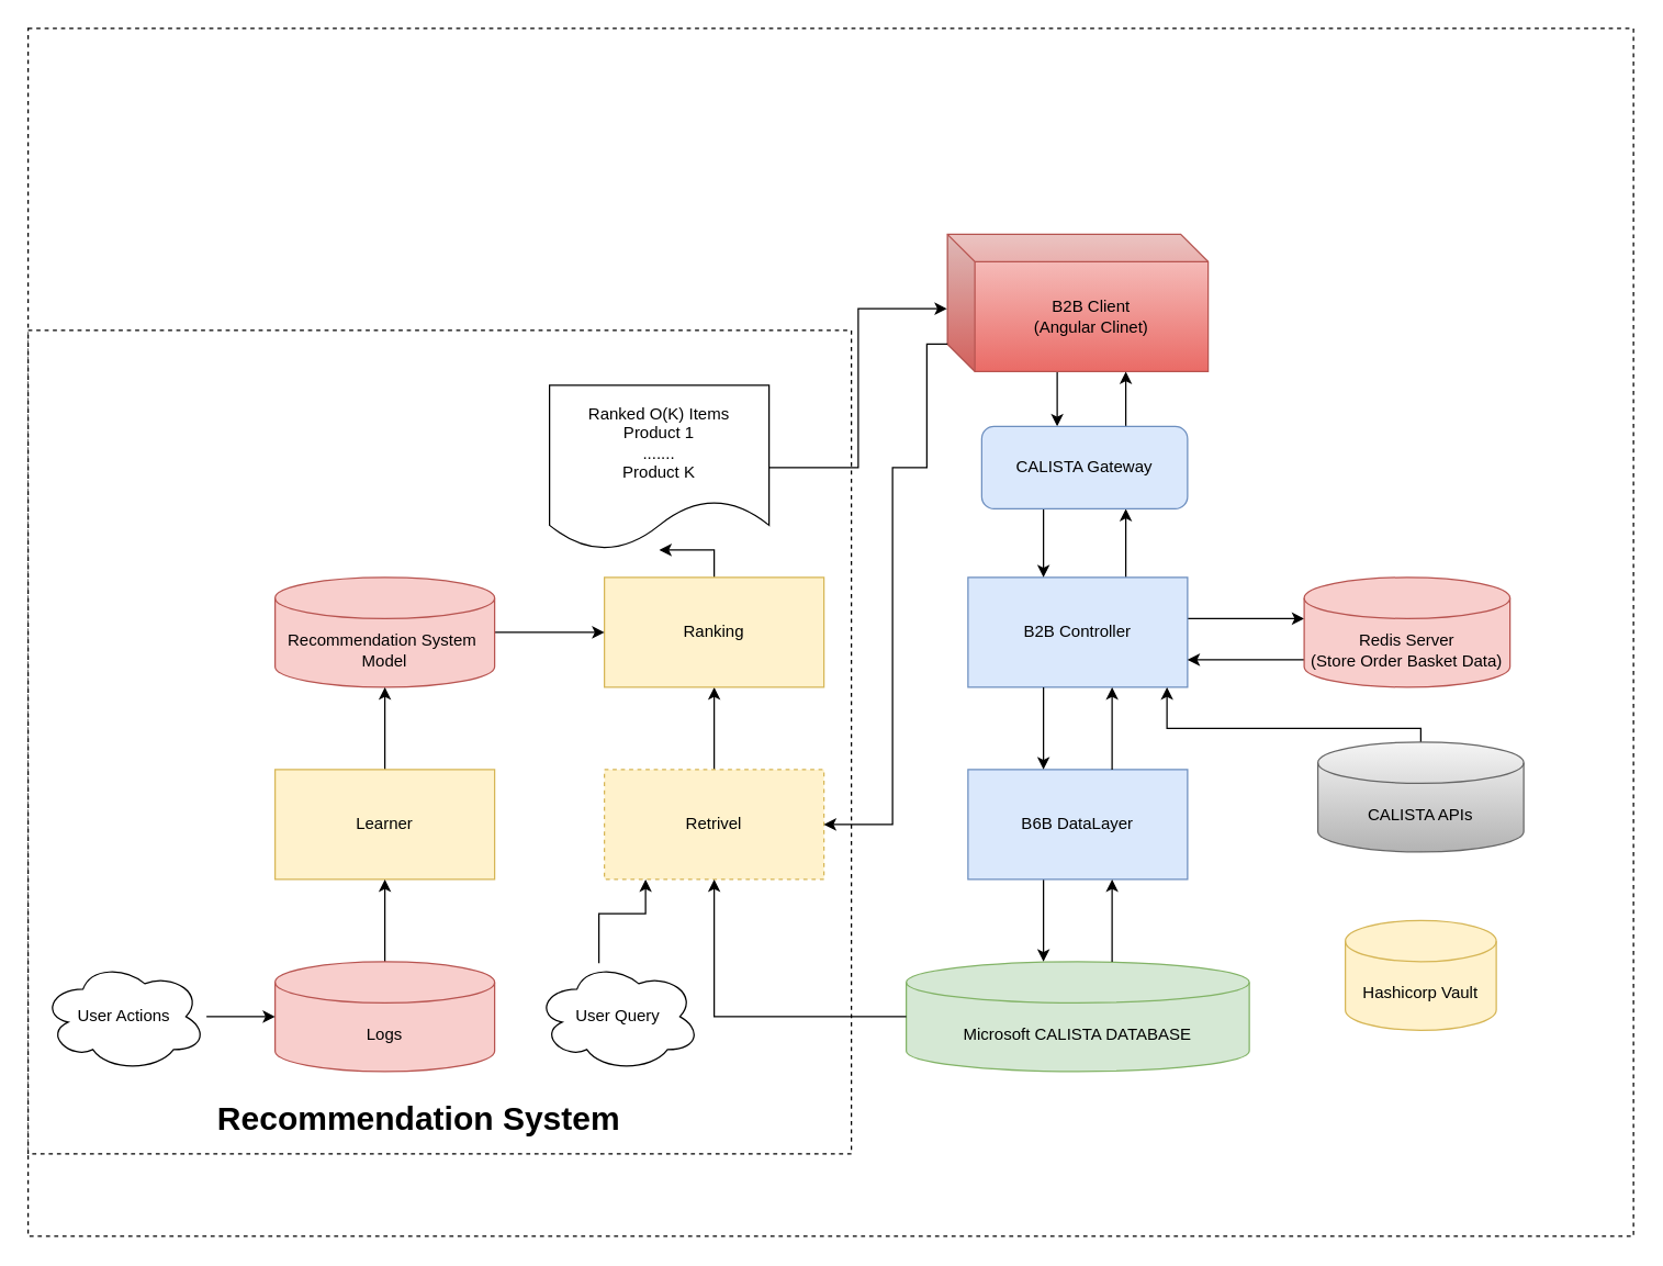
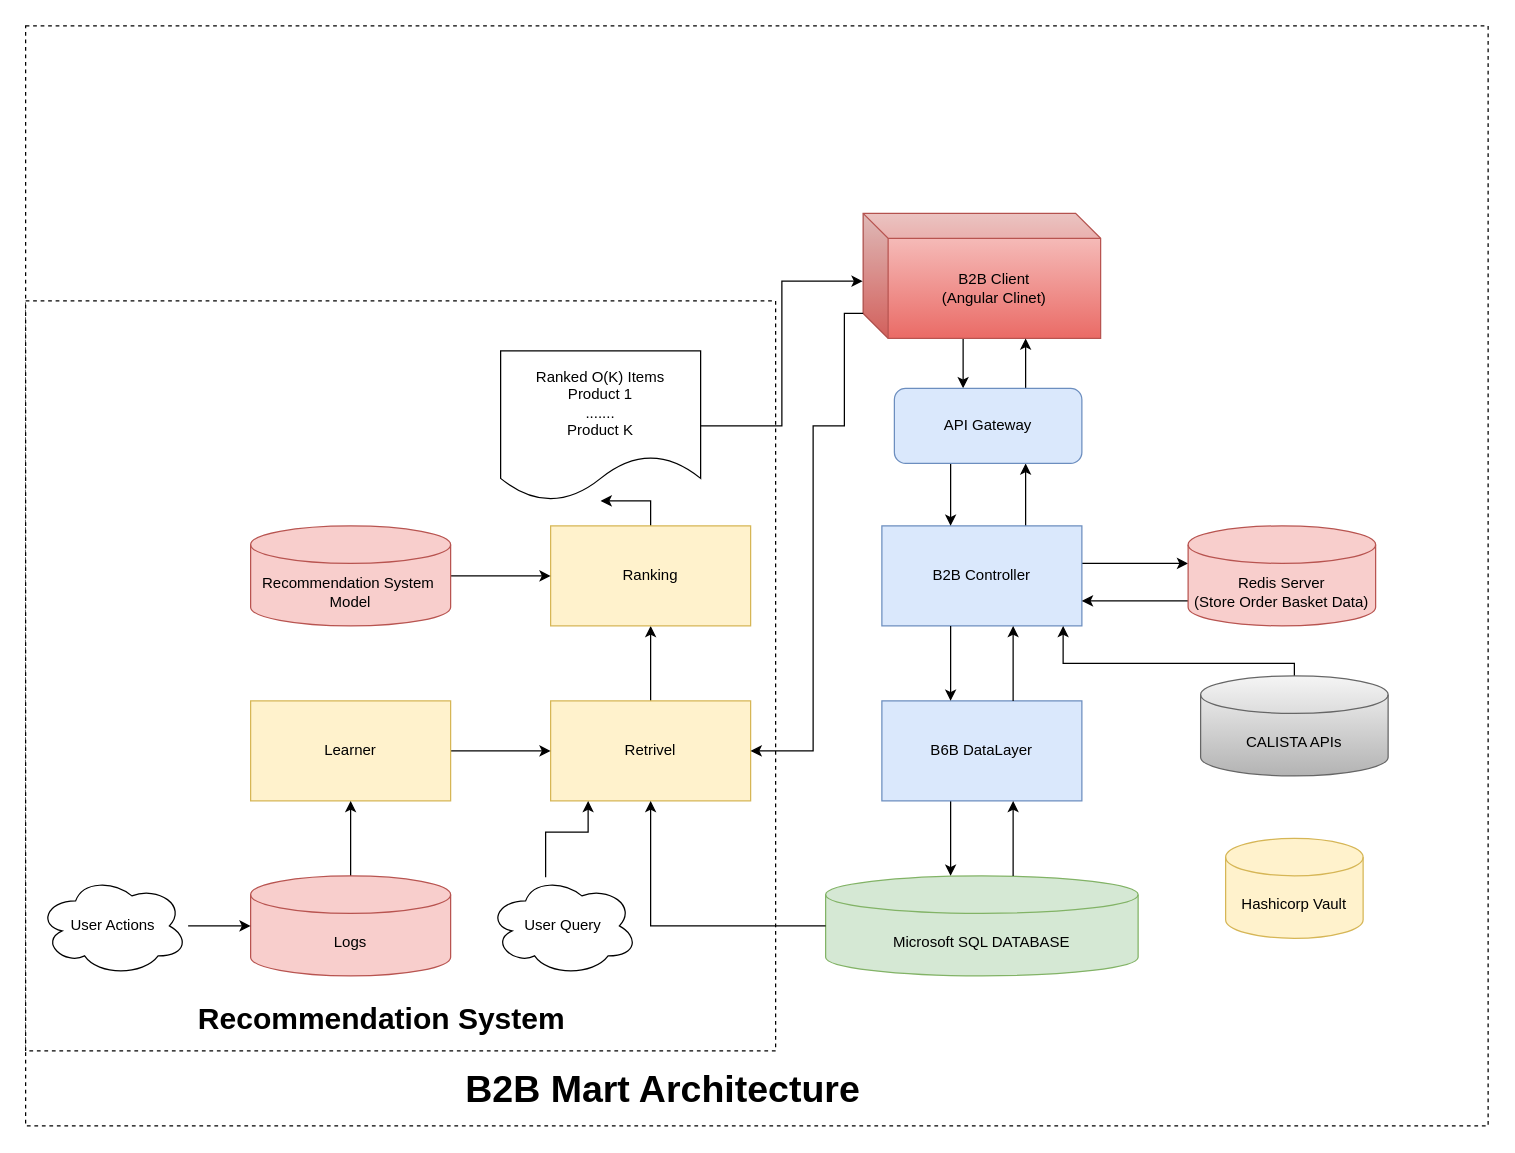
  <mxCell id="0" />
  <mxCell id="1" parent="0" />
  <mxCell id="2" value="" style="rounded=0;whiteSpace=wrap;html=1;dashed=1;fontSize=24;" parent="1" vertex="1"><mxGeometry x="20" y="20" width="1170" height="880" as="geometry" /></mxCell>
  <mxCell id="3" value="" style="rounded=0;whiteSpace=wrap;html=1;dashed=1;" parent="1" vertex="1"><mxGeometry x="20" y="240" width="600" height="600" as="geometry" /></mxCell>
  <mxCell id="4" value="" style="edgeStyle=orthogonalEdgeStyle;rounded=0;orthogonalLoop=1;jettySize=auto;html=1;" parent="1" source="6" target="14" edge="1"><mxGeometry relative="1" as="geometry"><Array as="points"><mxPoint x="900" y="450" /><mxPoint x="900" y="450" /></Array></mxGeometry></mxCell>
  <mxCell id="5" value="" style="edgeStyle=orthogonalEdgeStyle;rounded=0;orthogonalLoop=1;jettySize=auto;html=1;" parent="1" source="6" target="41" edge="1"><mxGeometry relative="1" as="geometry"><Array as="points"><mxPoint x="820" y="400" /><mxPoint x="820" y="400" /></Array></mxGeometry></mxCell>
  <mxCell id="6" value="B2B Controller" style="rounded=0;whiteSpace=wrap;html=1;fillColor=#dae8fc;strokeColor=#6c8ebf;" parent="1" vertex="1"><mxGeometry x="705" y="420" width="160" height="80" as="geometry" /></mxCell>
- <mxCell id="7" value="Microsoft CALISTA DATABASE" style="shape=cylinder3;whiteSpace=wrap;html=1;boundedLbl=1;backgroundOutline=1;size=15;fillColor=#d5e8d4;strokeColor=#82b366;" parent="1" vertex="1"><mxGeometry x="660" y="700" width="250" height="80" as="geometry" /></mxCell>
+ <mxCell id="7" value="Microsoft SQL DATABASE" style="shape=cylinder3;whiteSpace=wrap;html=1;boundedLbl=1;backgroundOutline=1;size=15;fillColor=#d5e8d4;strokeColor=#82b366;" parent="1" vertex="1"><mxGeometry x="660" y="700" width="250" height="80" as="geometry" /></mxCell>
  <mxCell id="8" value="" style="edgeStyle=orthogonalEdgeStyle;rounded=0;orthogonalLoop=1;jettySize=auto;html=1;" parent="1" source="9" target="7" edge="1"><mxGeometry relative="1" as="geometry"><Array as="points"><mxPoint x="760" y="670" /><mxPoint x="760" y="670" /></Array></mxGeometry></mxCell>
  <mxCell id="9" value="B6B DataLayer" style="rounded=0;whiteSpace=wrap;html=1;fillColor=#dae8fc;strokeColor=#6c8ebf;" parent="1" vertex="1"><mxGeometry x="705" y="560" width="160" height="80" as="geometry" /></mxCell>
  <mxCell id="10" value="" style="edgeStyle=orthogonalEdgeStyle;rounded=0;orthogonalLoop=1;jettySize=auto;html=1;" parent="1" target="9" edge="1"><mxGeometry relative="1" as="geometry"><mxPoint x="810" y="696" as="sourcePoint" /><mxPoint x="795" y="710" as="targetPoint" /><Array as="points"><mxPoint x="810" y="700" /><mxPoint x="810" y="700" /></Array></mxGeometry></mxCell>
  <mxCell id="11" value="" style="edgeStyle=orthogonalEdgeStyle;rounded=0;orthogonalLoop=1;jettySize=auto;html=1;" parent="1" edge="1"><mxGeometry relative="1" as="geometry"><mxPoint x="760" y="500" as="sourcePoint" /><mxPoint x="760" y="560" as="targetPoint" /><Array as="points"><mxPoint x="760" y="530" /><mxPoint x="760" y="530" /></Array></mxGeometry></mxCell>
  <mxCell id="12" value="" style="edgeStyle=orthogonalEdgeStyle;rounded=0;orthogonalLoop=1;jettySize=auto;html=1;" parent="1" edge="1"><mxGeometry relative="1" as="geometry"><mxPoint x="810" y="556" as="sourcePoint" /><mxPoint x="810" y="500" as="targetPoint" /><Array as="points"><mxPoint x="810" y="560" /><mxPoint x="810" y="560" /></Array></mxGeometry></mxCell>
  <mxCell id="13" value="" style="edgeStyle=orthogonalEdgeStyle;rounded=0;orthogonalLoop=1;jettySize=auto;html=1;" parent="1" source="14" target="6" edge="1"><mxGeometry relative="1" as="geometry"><Array as="points"><mxPoint x="890" y="480" /><mxPoint x="890" y="480" /></Array></mxGeometry></mxCell>
  <mxCell id="14" value="Redis Server&lt;br&gt;(Store Order Basket Data)" style="shape=cylinder3;whiteSpace=wrap;html=1;boundedLbl=1;backgroundOutline=1;size=15;fillColor=#f8cecc;strokeColor=#b85450;" parent="1" vertex="1"><mxGeometry x="950" y="420" width="150" height="80" as="geometry" /></mxCell>
  <mxCell id="15" value="" style="edgeStyle=orthogonalEdgeStyle;rounded=0;orthogonalLoop=1;jettySize=auto;html=1;" parent="1" source="16" target="41" edge="1"><mxGeometry relative="1" as="geometry"><Array as="points"><mxPoint x="770" y="300" /><mxPoint x="770" y="300" /></Array></mxGeometry></mxCell>
  <mxCell id="16" value="B2B Client&lt;br&gt;(Angular Clinet)" style="shape=cube;whiteSpace=wrap;html=1;boundedLbl=1;backgroundOutline=1;darkOpacity=0.05;darkOpacity2=0.1;fillColor=#f8cecc;strokeColor=#b85450;gradientColor=#ea6b66;" parent="1" vertex="1"><mxGeometry x="690" y="170" width="190" height="100" as="geometry" /></mxCell>
  <mxCell id="17" value="" style="edgeStyle=orthogonalEdgeStyle;rounded=0;orthogonalLoop=1;jettySize=auto;html=1;" parent="1" source="18" target="20" edge="1"><mxGeometry relative="1" as="geometry" /></mxCell>
- <mxCell id="18" value="Retrivel" style="rounded=0;whiteSpace=wrap;html=1;fillColor=#fff2cc;strokeColor=#d6b656;dashed=1;" parent="1" vertex="1"><mxGeometry x="440" y="560" width="160" height="80" as="geometry" /></mxCell>
+ <mxCell id="18" value="Retrivel" style="rounded=0;whiteSpace=wrap;html=1;fillColor=#fff2cc;strokeColor=#d6b656;" parent="1" vertex="1"><mxGeometry x="440" y="560" width="160" height="80" as="geometry" /></mxCell>
  <mxCell id="19" value="" style="edgeStyle=orthogonalEdgeStyle;rounded=0;orthogonalLoop=1;jettySize=auto;html=1;" parent="1" source="20" target="29" edge="1"><mxGeometry relative="1" as="geometry" /></mxCell>
  <mxCell id="20" value="Ranking" style="rounded=0;whiteSpace=wrap;html=1;fillColor=#fff2cc;strokeColor=#d6b656;" parent="1" vertex="1"><mxGeometry x="440" y="420" width="160" height="80" as="geometry" /></mxCell>
  <mxCell id="21" value="" style="edgeStyle=orthogonalEdgeStyle;rounded=0;orthogonalLoop=1;jettySize=auto;html=1;" parent="1" source="22" target="20" edge="1"><mxGeometry relative="1" as="geometry" /></mxCell>
  <mxCell id="22" value="Recommendation System&amp;nbsp;&lt;br&gt;Model" style="shape=cylinder3;whiteSpace=wrap;html=1;boundedLbl=1;backgroundOutline=1;size=15;fillColor=#f8cecc;strokeColor=#b85450;" parent="1" vertex="1"><mxGeometry x="200" y="420" width="160" height="80" as="geometry" /></mxCell>
  <mxCell id="23" value="" style="edgeStyle=orthogonalEdgeStyle;rounded=0;orthogonalLoop=1;jettySize=auto;html=1;exitX=0;exitY=0.5;exitDx=0;exitDy=0;exitPerimeter=0;entryX=0.5;entryY=1;entryDx=0;entryDy=0;" parent="1" source="7" target="18" edge="1"><mxGeometry relative="1" as="geometry"><mxPoint x="770" y="650" as="sourcePoint" /><mxPoint x="770" y="710" as="targetPoint" /><Array as="points"><mxPoint x="520" y="740" /></Array></mxGeometry></mxCell>
- <mxCell id="24" value="" style="edgeStyle=orthogonalEdgeStyle;rounded=0;orthogonalLoop=1;jettySize=auto;html=1;" parent="1" source="25" target="22" edge="1"><mxGeometry relative="1" as="geometry" /></mxCell>
+ <mxCell id="24" value="" style="edgeStyle=orthogonalEdgeStyle;rounded=0;orthogonalLoop=1;jettySize=auto;html=1;" parent="1" source="25" target="18" edge="1"><mxGeometry relative="1" as="geometry" /></mxCell>
  <mxCell id="25" value="Learner" style="rounded=0;whiteSpace=wrap;html=1;fillColor=#fff2cc;strokeColor=#d6b656;" parent="1" vertex="1"><mxGeometry x="200" y="560" width="160" height="80" as="geometry" /></mxCell>
  <mxCell id="26" value="" style="edgeStyle=orthogonalEdgeStyle;rounded=0;orthogonalLoop=1;jettySize=auto;html=1;" parent="1" source="27" target="25" edge="1"><mxGeometry relative="1" as="geometry" /></mxCell>
  <mxCell id="27" value="Logs" style="shape=cylinder3;whiteSpace=wrap;html=1;boundedLbl=1;backgroundOutline=1;size=15;fillColor=#f8cecc;strokeColor=#b85450;" parent="1" vertex="1"><mxGeometry x="200" y="700" width="160" height="80" as="geometry" /></mxCell>
  <mxCell id="28" style="edgeStyle=orthogonalEdgeStyle;rounded=0;orthogonalLoop=1;jettySize=auto;html=1;entryX=-0.002;entryY=0.542;entryDx=0;entryDy=0;entryPerimeter=0;" parent="1" source="29" target="16" edge="1"><mxGeometry relative="1" as="geometry" /></mxCell>
  <mxCell id="29" value="Ranked O(K) Items&lt;br&gt;Product 1&lt;br&gt;.......&lt;br&gt;Product K" style="shape=document;whiteSpace=wrap;html=1;boundedLbl=1;" parent="1" vertex="1"><mxGeometry x="400" y="280" width="160" height="120" as="geometry" /></mxCell>
  <mxCell id="30" value="" style="edgeStyle=orthogonalEdgeStyle;rounded=0;orthogonalLoop=1;jettySize=auto;html=1;" parent="1" source="31" target="18" edge="1"><mxGeometry relative="1" as="geometry"><Array as="points"><mxPoint x="436" y="665" /><mxPoint x="470" y="665" /></Array></mxGeometry></mxCell>
  <mxCell id="31" value="User Query" style="ellipse;shape=cloud;whiteSpace=wrap;html=1;" parent="1" vertex="1"><mxGeometry x="390" y="700" width="120" height="80" as="geometry" /></mxCell>
  <mxCell id="32" value="" style="edgeStyle=orthogonalEdgeStyle;rounded=0;orthogonalLoop=1;jettySize=auto;html=1;" parent="1" edge="1"><mxGeometry relative="1" as="geometry"><mxPoint x="760" y="360" as="sourcePoint" /><mxPoint x="760" y="420" as="targetPoint" /><Array as="points"><mxPoint x="760" y="390" /><mxPoint x="760" y="390" /></Array></mxGeometry></mxCell>
  <mxCell id="33" value="" style="edgeStyle=orthogonalEdgeStyle;rounded=0;orthogonalLoop=1;jettySize=auto;html=1;" parent="1" source="34" target="27" edge="1"><mxGeometry relative="1" as="geometry" /></mxCell>
  <mxCell id="34" value="User Actions" style="ellipse;shape=cloud;whiteSpace=wrap;html=1;" parent="1" vertex="1"><mxGeometry x="30" y="700" width="120" height="80" as="geometry" /></mxCell>
  <mxCell id="35" value="" style="edgeStyle=orthogonalEdgeStyle;rounded=0;orthogonalLoop=1;jettySize=auto;html=1;entryX=1;entryY=0.5;entryDx=0;entryDy=0;exitX=0;exitY=0;exitDx=0;exitDy=80;exitPerimeter=0;" parent="1" source="16" target="18" edge="1"><mxGeometry relative="1" as="geometry"><mxPoint x="700" y="470" as="sourcePoint" /><mxPoint x="700" y="410" as="targetPoint" /><Array as="points"><mxPoint x="675" y="340" /><mxPoint x="650" y="340" /><mxPoint x="650" y="600" /></Array></mxGeometry></mxCell>
  <mxCell id="36" value="&lt;font style=&quot;font-size: 24px;&quot;&gt;&lt;b&gt;Recommendation System&lt;/b&gt;&lt;/font&gt;" style="text;html=1;strokeColor=none;fillColor=none;align=center;verticalAlign=middle;whiteSpace=wrap;rounded=0;dashed=1;" parent="1" vertex="1"><mxGeometry x="140" y="800" width="330" height="30" as="geometry" /></mxCell>
  <mxCell id="37" value="" style="edgeStyle=orthogonalEdgeStyle;rounded=0;orthogonalLoop=1;jettySize=auto;html=1;fontSize=24;" parent="1" source="38" edge="1"><mxGeometry relative="1" as="geometry"><Array as="points"><mxPoint x="1035" y="530" /><mxPoint x="850" y="530" /><mxPoint x="850" y="500" /></Array><mxPoint x="850" y="500" as="targetPoint" /></mxGeometry></mxCell>
  <mxCell id="38" value="CALISTA APIs" style="shape=cylinder3;whiteSpace=wrap;html=1;boundedLbl=1;backgroundOutline=1;size=15;fillColor=#f5f5f5;gradientColor=#b3b3b3;strokeColor=#666666;" parent="1" vertex="1"><mxGeometry x="960" y="540" width="150" height="80" as="geometry" /></mxCell>
+ <mxCell id="39" value="&lt;font size=&quot;1&quot; style=&quot;&quot;&gt;&lt;b style=&quot;font-size: 30px;&quot;&gt;B2B Mart Architecture&lt;/b&gt;&lt;/font&gt;" style="text;html=1;strokeColor=none;fillColor=none;align=center;verticalAlign=middle;whiteSpace=wrap;rounded=0;dashed=1;" parent="1" vertex="1"><mxGeometry x="250" y="850" width="560" height="40" as="geometry" /></mxCell>
  <mxCell id="40" value="" style="edgeStyle=orthogonalEdgeStyle;rounded=0;orthogonalLoop=1;jettySize=auto;html=1;" parent="1" source="41" target="16" edge="1"><mxGeometry relative="1" as="geometry"><Array as="points"><mxPoint x="820" y="280" /><mxPoint x="820" y="280" /></Array></mxGeometry></mxCell>
- <mxCell id="41" value="CALISTA Gateway" style="rounded=1;whiteSpace=wrap;html=1;fillColor=#dae8fc;strokeColor=#6c8ebf;" parent="1" vertex="1"><mxGeometry x="715" y="310" width="150" height="60" as="geometry" /></mxCell>
+ <mxCell id="41" value="API Gateway" style="rounded=1;whiteSpace=wrap;html=1;fillColor=#dae8fc;strokeColor=#6c8ebf;" parent="1" vertex="1"><mxGeometry x="715" y="310" width="150" height="60" as="geometry" /></mxCell>
  <mxCell id="42" value="Hashicorp Vault" style="shape=cylinder3;whiteSpace=wrap;html=1;boundedLbl=1;backgroundOutline=1;size=15;fillColor=#fff2cc;strokeColor=#d6b656;" parent="1" vertex="1"><mxGeometry x="980" y="670" width="110" height="80" as="geometry" /></mxCell>
